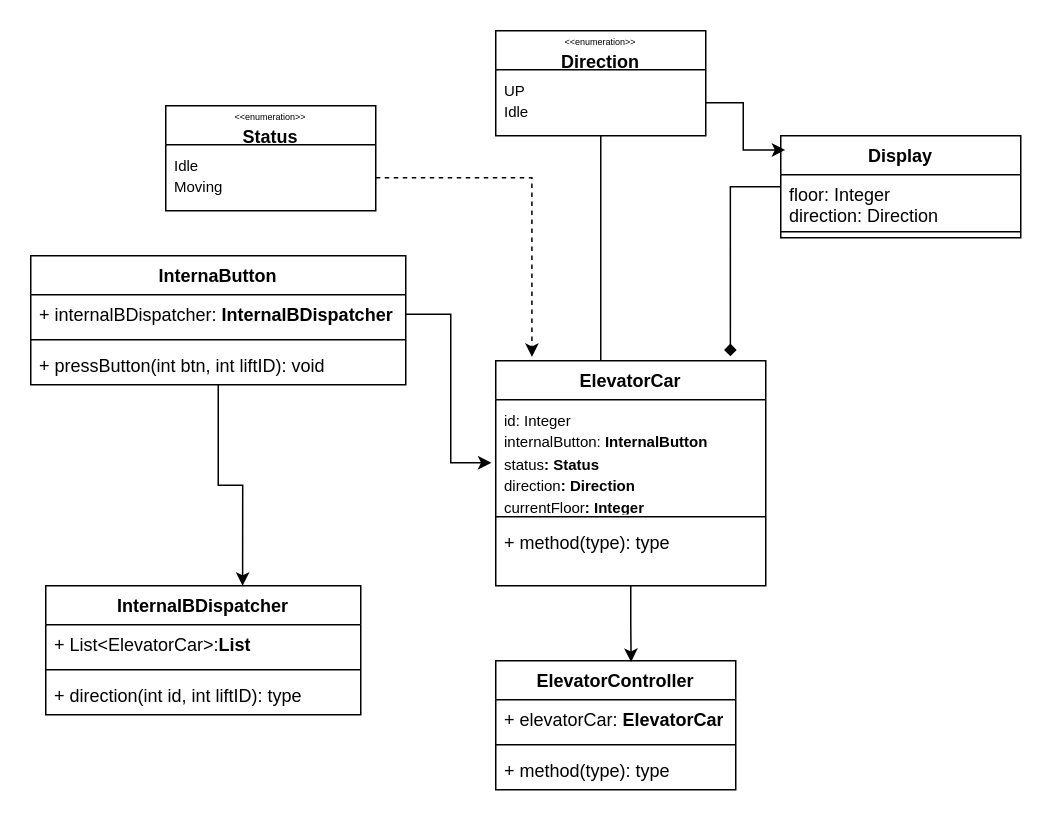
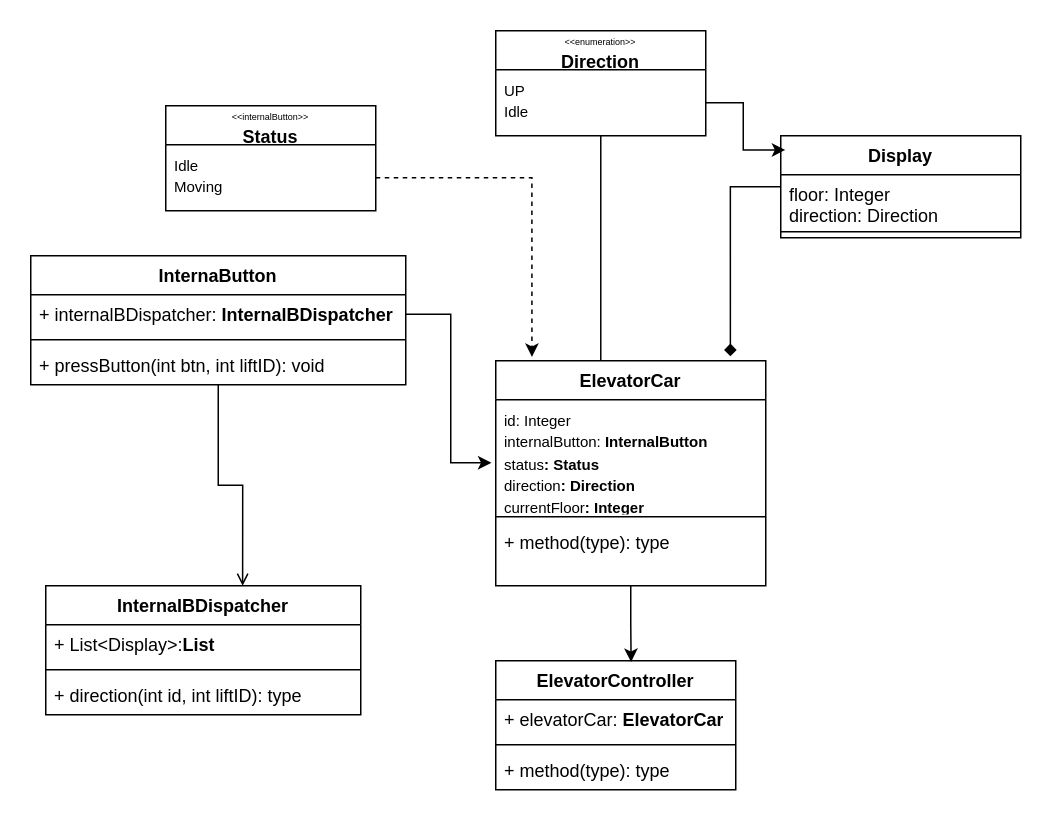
  <mxCell id="0" />
  <mxCell id="1" parent="0" />
  <mxCell id="2" value="ElevatorCar" style="swimlane;fontStyle=1;align=center;verticalAlign=top;childLayout=stackLayout;horizontal=1;startSize=26;horizontalStack=0;resizeParent=1;resizeParentMax=0;resizeLast=0;collapsible=1;marginBottom=0;whiteSpace=wrap;html=1;" parent="1" vertex="1"><mxGeometry x="330" y="240" width="180" height="150" as="geometry"><mxRectangle x="310" y="30" width="100" height="30" as="alternateBounds" /></mxGeometry></mxCell>
  <mxCell id="3" value="&lt;div&gt;&lt;font style=&quot;font-size: 10px;&quot;&gt;id: Integer&lt;/font&gt;&lt;/div&gt;&lt;font style=&quot;font-size: 10px;&quot;&gt;internalButton:&amp;nbsp;&lt;span style=&quot;text-align: center;&quot;&gt;&lt;b&gt;InternalButton&lt;/b&gt;&lt;br&gt;status&lt;/span&gt;&lt;span style=&quot;font-weight: 700; text-align: center;&quot;&gt;: Status&lt;/span&gt;&lt;/font&gt;&lt;div&gt;&lt;font style=&quot;font-size: 10px;&quot;&gt;&lt;span style=&quot;text-align: center;&quot;&gt;direction&lt;/span&gt;&lt;span style=&quot;font-weight: 700; text-align: center;&quot;&gt;: Direction&lt;/span&gt;&lt;/font&gt;&lt;/div&gt;&lt;div&gt;&lt;font style=&quot;font-size: 10px;&quot;&gt;&lt;span style=&quot;text-align: center;&quot;&gt;currentFloor&lt;/span&gt;&lt;span style=&quot;font-weight: 700; text-align: center;&quot;&gt;: Integer&lt;/span&gt;&lt;/font&gt;&lt;/div&gt;" style="text;strokeColor=none;fillColor=none;align=left;verticalAlign=top;spacingLeft=4;spacingRight=4;overflow=hidden;rotatable=0;points=[[0,0.5],[1,0.5]];portConstraint=eastwest;whiteSpace=wrap;html=1;" parent="2" vertex="1"><mxGeometry y="26" width="180" height="74" as="geometry" /></mxCell>
  <mxCell id="4" value="" style="line;strokeWidth=1;fillColor=none;align=left;verticalAlign=middle;spacingTop=-1;spacingLeft=3;spacingRight=3;rotatable=0;labelPosition=right;points=[];portConstraint=eastwest;strokeColor=inherit;" parent="2" vertex="1"><mxGeometry y="100" width="180" height="8" as="geometry" /></mxCell>
  <mxCell id="5" value="+ method(type): type" style="text;strokeColor=none;fillColor=none;align=left;verticalAlign=top;spacingLeft=4;spacingRight=4;overflow=hidden;rotatable=0;points=[[0,0.5],[1,0.5]];portConstraint=eastwest;whiteSpace=wrap;html=1;" parent="2" vertex="1"><mxGeometry y="108" width="180" height="42" as="geometry" /></mxCell>
- <mxCell id="6" value="&lt;div&gt;&lt;font style=&quot;font-size: 6px;&quot;&gt;&amp;lt;&amp;lt;enumeration&amp;gt;&amp;gt;&lt;/font&gt;&lt;/div&gt;&lt;b&gt;Status&lt;/b&gt;" style="swimlane;fontStyle=0;childLayout=stackLayout;horizontal=1;startSize=26;fillColor=none;horizontalStack=0;resizeParent=1;resizeParentMax=0;resizeLast=0;collapsible=1;marginBottom=0;whiteSpace=wrap;html=1;" vertex="1" parent="1"><mxGeometry x="110" y="70" width="140" height="70" as="geometry" /></mxCell>
+ <mxCell id="6" value="&lt;div&gt;&lt;font style=&quot;font-size: 6px;&quot;&gt;&amp;lt;&amp;lt;internalButton&amp;gt;&amp;gt;&lt;/font&gt;&lt;/div&gt;&lt;b&gt;Status&lt;/b&gt;" style="swimlane;fontStyle=0;childLayout=stackLayout;horizontal=1;startSize=26;fillColor=none;horizontalStack=0;resizeParent=1;resizeParentMax=0;resizeLast=0;collapsible=1;marginBottom=0;whiteSpace=wrap;html=1;" vertex="1" parent="1"><mxGeometry x="110" y="70" width="140" height="70" as="geometry" /></mxCell>
  <mxCell id="7" value="&lt;font style=&quot;font-size: 10px;&quot;&gt;Idle&lt;/font&gt;&lt;div&gt;&lt;font style=&quot;font-size: 10px;&quot;&gt;Moving&lt;br&gt;&lt;/font&gt;&lt;div&gt;&lt;br&gt;&lt;/div&gt;&lt;/div&gt;" style="text;strokeColor=none;fillColor=none;align=left;verticalAlign=top;spacingLeft=4;spacingRight=4;overflow=hidden;rotatable=0;points=[[0,0.5],[1,0.5]];portConstraint=eastwest;whiteSpace=wrap;html=1;" vertex="1" parent="6"><mxGeometry y="26" width="140" height="44" as="geometry" /></mxCell>
  <mxCell id="8" style="edgeStyle=orthogonalEdgeStyle;rounded=0;orthogonalLoop=1;jettySize=auto;html=1;entryX=0.389;entryY=0;entryDx=0;entryDy=0;entryPerimeter=0;endArrow=none;" edge="1" parent="1" source="9" target="2"><mxGeometry relative="1" as="geometry" /></mxCell>
  <mxCell id="9" value="&lt;div&gt;&lt;font style=&quot;font-size: 6px;&quot;&gt;&amp;lt;&amp;lt;enumeration&amp;gt;&amp;gt;&lt;/font&gt;&lt;/div&gt;&lt;b&gt;Direction&lt;/b&gt;" style="swimlane;fontStyle=0;childLayout=stackLayout;horizontal=1;startSize=26;fillColor=none;horizontalStack=0;resizeParent=1;resizeParentMax=0;resizeLast=0;collapsible=1;marginBottom=0;whiteSpace=wrap;html=1;" vertex="1" parent="1"><mxGeometry x="330" y="20" width="140" height="70" as="geometry" /></mxCell>
  <mxCell id="10" value="&lt;div&gt;&lt;div&gt;&lt;font style=&quot;font-size: 10px;&quot;&gt;UP&lt;br&gt;Idle&lt;/font&gt;&lt;/div&gt;&lt;/div&gt;" style="text;strokeColor=none;fillColor=none;align=left;verticalAlign=top;spacingLeft=4;spacingRight=4;overflow=hidden;rotatable=0;points=[[0,0.5],[1,0.5]];portConstraint=eastwest;whiteSpace=wrap;html=1;" vertex="1" parent="9"><mxGeometry y="26" width="140" height="44" as="geometry" /></mxCell>
  <mxCell id="11" value="InternaButton" style="swimlane;fontStyle=1;align=center;verticalAlign=top;childLayout=stackLayout;horizontal=1;startSize=26;horizontalStack=0;resizeParent=1;resizeParentMax=0;resizeLast=0;collapsible=1;marginBottom=0;whiteSpace=wrap;html=1;" vertex="1" parent="1"><mxGeometry x="20" y="170" width="250" height="86" as="geometry" /></mxCell>
  <mxCell id="12" value="+ internalBDispatcher: &lt;b&gt;InternalBDispatcher&lt;/b&gt;" style="text;strokeColor=none;fillColor=none;align=left;verticalAlign=top;spacingLeft=4;spacingRight=4;overflow=hidden;rotatable=0;points=[[0,0.5],[1,0.5]];portConstraint=eastwest;whiteSpace=wrap;html=1;" vertex="1" parent="11"><mxGeometry y="26" width="250" height="26" as="geometry" /></mxCell>
  <mxCell id="13" value="" style="line;strokeWidth=1;fillColor=none;align=left;verticalAlign=middle;spacingTop=-1;spacingLeft=3;spacingRight=3;rotatable=0;labelPosition=right;points=[];portConstraint=eastwest;strokeColor=inherit;" vertex="1" parent="11"><mxGeometry y="52" width="250" height="8" as="geometry" /></mxCell>
  <mxCell id="14" value="+ pressButton(int btn, int liftID): void" style="text;strokeColor=none;fillColor=none;align=left;verticalAlign=top;spacingLeft=4;spacingRight=4;overflow=hidden;rotatable=0;points=[[0,0.5],[1,0.5]];portConstraint=eastwest;whiteSpace=wrap;html=1;" vertex="1" parent="11"><mxGeometry y="60" width="250" height="26" as="geometry" /></mxCell>
  <mxCell id="15" value="Display" style="swimlane;fontStyle=1;align=center;verticalAlign=top;childLayout=stackLayout;horizontal=1;startSize=26;horizontalStack=0;resizeParent=1;resizeParentMax=0;resizeLast=0;collapsible=1;marginBottom=0;whiteSpace=wrap;html=1;" vertex="1" parent="1"><mxGeometry x="520" y="90" width="160" height="68" as="geometry" /></mxCell>
  <mxCell id="16" value="floor: Integer&lt;div&gt;direction: Direction&lt;br&gt;&lt;br&gt;&lt;/div&gt;" style="text;strokeColor=none;fillColor=none;align=left;verticalAlign=top;spacingLeft=4;spacingRight=4;overflow=hidden;rotatable=0;points=[[0,0.5],[1,0.5]];portConstraint=eastwest;whiteSpace=wrap;html=1;" vertex="1" parent="15"><mxGeometry y="26" width="160" height="34" as="geometry" /></mxCell>
  <mxCell id="17" value="" style="line;strokeWidth=1;fillColor=none;align=left;verticalAlign=middle;spacingTop=-1;spacingLeft=3;spacingRight=3;rotatable=0;labelPosition=right;points=[];portConstraint=eastwest;strokeColor=inherit;" vertex="1" parent="15"><mxGeometry y="60" width="160" height="8" as="geometry" /></mxCell>
  <mxCell id="18" style="edgeStyle=orthogonalEdgeStyle;rounded=0;orthogonalLoop=1;jettySize=auto;html=1;exitX=1;exitY=0.5;exitDx=0;exitDy=0;entryX=-0.016;entryY=0.568;entryDx=0;entryDy=0;entryPerimeter=0;" edge="1" parent="1" source="12" target="3"><mxGeometry relative="1" as="geometry" /></mxCell>
  <mxCell id="19" style="edgeStyle=orthogonalEdgeStyle;rounded=0;orthogonalLoop=1;jettySize=auto;html=1;entryX=0.134;entryY=-0.017;entryDx=0;entryDy=0;entryPerimeter=0;dashed=1;" edge="1" parent="1" source="7" target="2"><mxGeometry relative="1" as="geometry" /></mxCell>
  <mxCell id="20" style="edgeStyle=orthogonalEdgeStyle;rounded=0;orthogonalLoop=1;jettySize=auto;html=1;entryX=0.019;entryY=0.139;entryDx=0;entryDy=0;entryPerimeter=0;" edge="1" parent="1" source="10" target="15"><mxGeometry relative="1" as="geometry" /></mxCell>
  <mxCell id="21" style="edgeStyle=orthogonalEdgeStyle;rounded=0;orthogonalLoop=1;jettySize=auto;html=1;entryX=0.869;entryY=-0.02;entryDx=0;entryDy=0;entryPerimeter=0;endArrow=diamond;" edge="1" parent="1" source="15" target="2"><mxGeometry relative="1" as="geometry" /></mxCell>
  <mxCell id="22" value="ElevatorController" style="swimlane;fontStyle=1;align=center;verticalAlign=top;childLayout=stackLayout;horizontal=1;startSize=26;horizontalStack=0;resizeParent=1;resizeParentMax=0;resizeLast=0;collapsible=1;marginBottom=0;whiteSpace=wrap;html=1;" vertex="1" parent="1"><mxGeometry x="330" y="440" width="160" height="86" as="geometry" /></mxCell>
  <mxCell id="23" value="+ elevatorCar: &lt;b&gt;ElevatorCar&lt;/b&gt;" style="text;strokeColor=none;fillColor=none;align=left;verticalAlign=top;spacingLeft=4;spacingRight=4;overflow=hidden;rotatable=0;points=[[0,0.5],[1,0.5]];portConstraint=eastwest;whiteSpace=wrap;html=1;" vertex="1" parent="22"><mxGeometry y="26" width="160" height="26" as="geometry" /></mxCell>
  <mxCell id="24" value="" style="line;strokeWidth=1;fillColor=none;align=left;verticalAlign=middle;spacingTop=-1;spacingLeft=3;spacingRight=3;rotatable=0;labelPosition=right;points=[];portConstraint=eastwest;strokeColor=inherit;" vertex="1" parent="22"><mxGeometry y="52" width="160" height="8" as="geometry" /></mxCell>
  <mxCell id="25" value="+ method(type): type" style="text;strokeColor=none;fillColor=none;align=left;verticalAlign=top;spacingLeft=4;spacingRight=4;overflow=hidden;rotatable=0;points=[[0,0.5],[1,0.5]];portConstraint=eastwest;whiteSpace=wrap;html=1;" vertex="1" parent="22"><mxGeometry y="60" width="160" height="26" as="geometry" /></mxCell>
  <mxCell id="26" style="edgeStyle=orthogonalEdgeStyle;rounded=0;orthogonalLoop=1;jettySize=auto;html=1;entryX=0.564;entryY=0.01;entryDx=0;entryDy=0;entryPerimeter=0;" edge="1" parent="1" source="2" target="22"><mxGeometry relative="1" as="geometry" /></mxCell>
  <mxCell id="27" value="InternalBDispatcher" style="swimlane;fontStyle=1;align=center;verticalAlign=top;childLayout=stackLayout;horizontal=1;startSize=26;horizontalStack=0;resizeParent=1;resizeParentMax=0;resizeLast=0;collapsible=1;marginBottom=0;whiteSpace=wrap;html=1;" vertex="1" parent="1"><mxGeometry x="30" y="390" width="210" height="86" as="geometry" /></mxCell>
- <mxCell id="28" value="+ List&amp;lt;ElevatorCar&amp;gt;:&lt;b&gt;List&lt;/b&gt;" style="text;strokeColor=none;fillColor=none;align=left;verticalAlign=top;spacingLeft=4;spacingRight=4;overflow=hidden;rotatable=0;points=[[0,0.5],[1,0.5]];portConstraint=eastwest;whiteSpace=wrap;html=1;" vertex="1" parent="27"><mxGeometry y="26" width="210" height="26" as="geometry" /></mxCell>
+ <mxCell id="28" value="+ List&amp;lt;Display&amp;gt;:&lt;b&gt;List&lt;/b&gt;" style="text;strokeColor=none;fillColor=none;align=left;verticalAlign=top;spacingLeft=4;spacingRight=4;overflow=hidden;rotatable=0;points=[[0,0.5],[1,0.5]];portConstraint=eastwest;whiteSpace=wrap;html=1;" vertex="1" parent="27"><mxGeometry y="26" width="210" height="26" as="geometry" /></mxCell>
  <mxCell id="29" value="" style="line;strokeWidth=1;fillColor=none;align=left;verticalAlign=middle;spacingTop=-1;spacingLeft=3;spacingRight=3;rotatable=0;labelPosition=right;points=[];portConstraint=eastwest;strokeColor=inherit;" vertex="1" parent="27"><mxGeometry y="52" width="210" height="8" as="geometry" /></mxCell>
  <mxCell id="30" value="+ direction(int id, int liftID): type" style="text;strokeColor=none;fillColor=none;align=left;verticalAlign=top;spacingLeft=4;spacingRight=4;overflow=hidden;rotatable=0;points=[[0,0.5],[1,0.5]];portConstraint=eastwest;whiteSpace=wrap;html=1;" vertex="1" parent="27"><mxGeometry y="60" width="210" height="26" as="geometry" /></mxCell>
- <mxCell id="31" style="edgeStyle=orthogonalEdgeStyle;rounded=0;orthogonalLoop=1;jettySize=auto;html=1;entryX=0.625;entryY=0;entryDx=0;entryDy=0;entryPerimeter=0;" edge="1" parent="1" source="11" target="27"><mxGeometry relative="1" as="geometry" /></mxCell>
+ <mxCell id="31" style="edgeStyle=orthogonalEdgeStyle;rounded=0;orthogonalLoop=1;jettySize=auto;html=1;entryX=0.625;entryY=0;entryDx=0;entryDy=0;entryPerimeter=0;endArrow=open;" edge="1" parent="1" source="11" target="27"><mxGeometry relative="1" as="geometry" /></mxCell>
